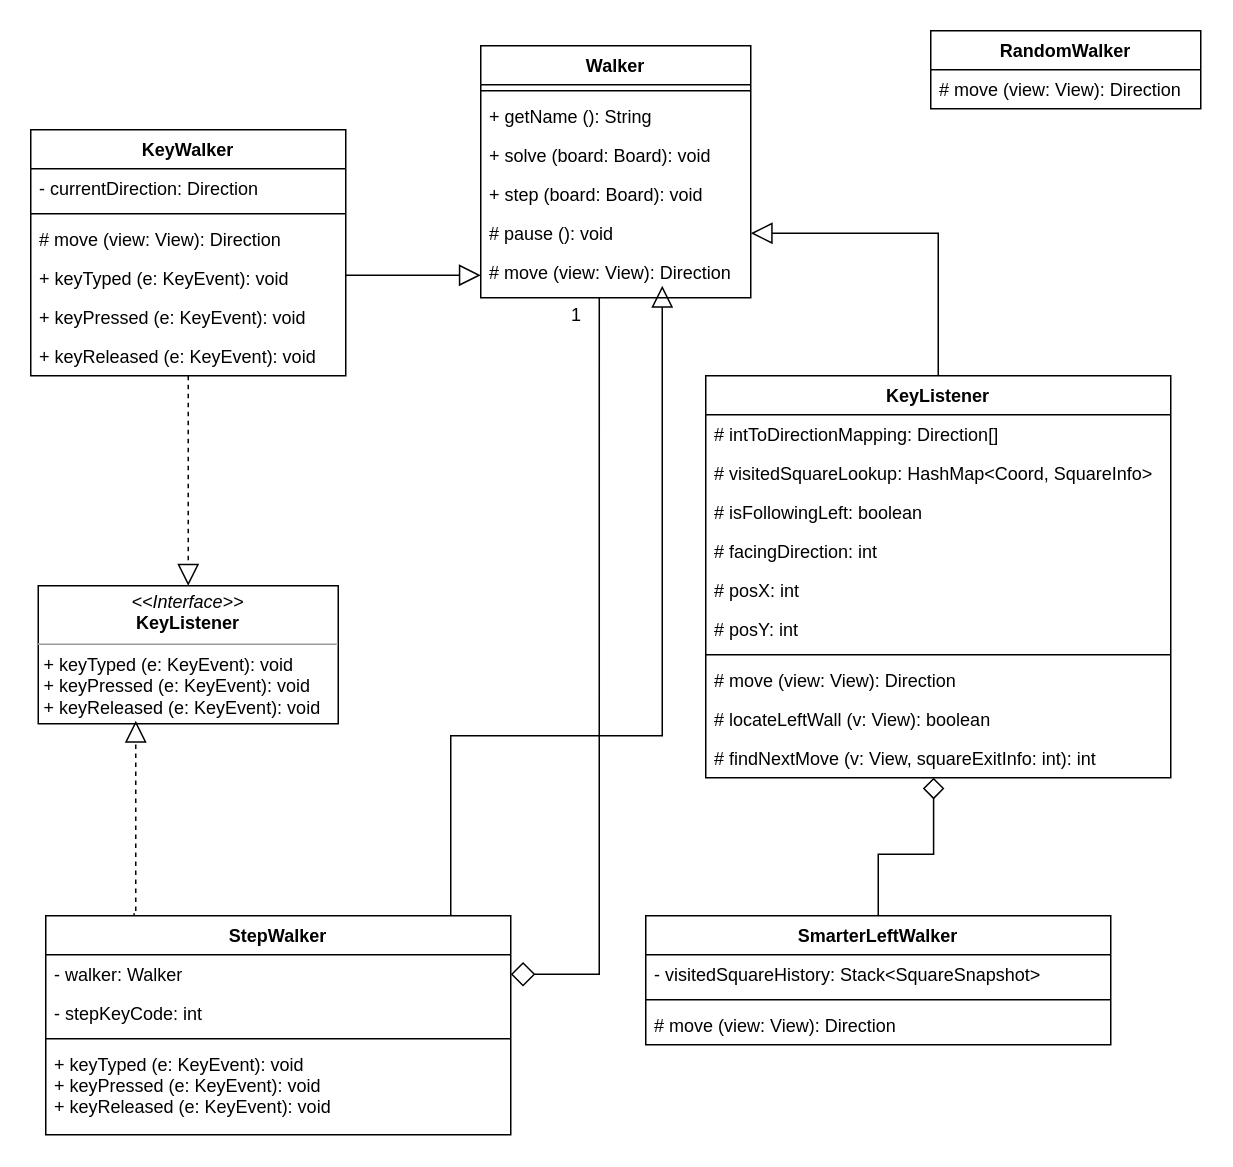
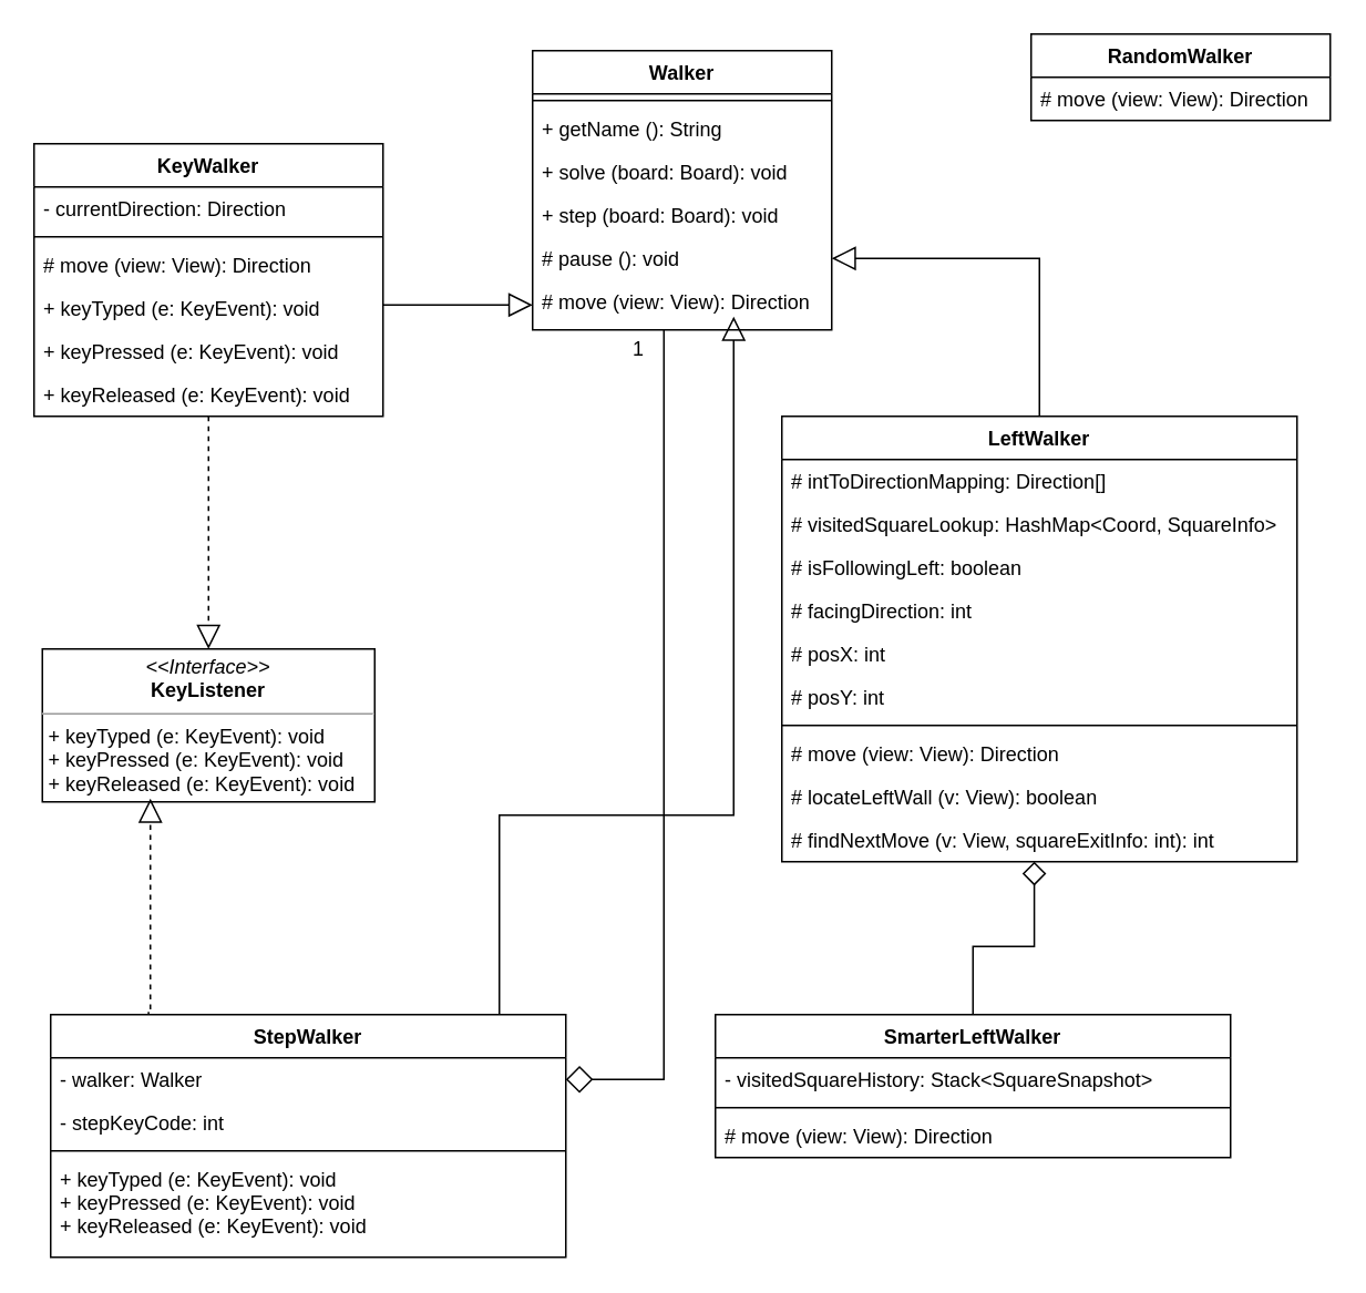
  <mxCell id="0" />
  <mxCell id="1" parent="0" />
  <mxCell id="2" value="&lt;p style=&quot;margin: 0px ; margin-top: 4px ; text-align: center&quot;&gt;&lt;i&gt;&amp;lt;&amp;lt;Interface&amp;gt;&amp;gt;&lt;/i&gt;&lt;br&gt;&lt;b&gt;KeyListener&lt;/b&gt;&lt;/p&gt;&lt;hr size=&quot;1&quot;&gt;&lt;p style=&quot;margin: 0px 0px 0px 4px&quot;&gt;+ keyTyped (e: KeyEvent): void&lt;br&gt;+ keyPressed (e: KeyEvent): void&lt;br&gt;&lt;/p&gt;&lt;p style=&quot;margin: 0px 0px 0px 4px&quot;&gt;+ keyReleased (e: KeyEvent): void&lt;/p&gt;" style="verticalAlign=top;align=left;overflow=fill;fontSize=12;fontFamily=Helvetica;html=1;" parent="1" vertex="1"><mxGeometry x="25" y="390" width="200" height="92" as="geometry" /></mxCell>
  <mxCell id="3" value="Walker" style="swimlane;fontStyle=1;align=center;verticalAlign=top;childLayout=stackLayout;horizontal=1;startSize=26;horizontalStack=0;resizeParent=1;resizeParentMax=0;resizeLast=0;collapsible=1;marginBottom=0;" parent="1" vertex="1"><mxGeometry x="320" y="30" width="180" height="168" as="geometry" /></mxCell>
  <mxCell id="4" value="" style="line;strokeWidth=1;fillColor=none;align=left;verticalAlign=middle;spacingTop=-1;spacingLeft=3;spacingRight=3;rotatable=0;labelPosition=right;points=[];portConstraint=eastwest;" vertex="1" parent="3"><mxGeometry y="26" width="180" height="8" as="geometry" /></mxCell>
  <mxCell id="5" value="+ getName (): String" style="text;strokeColor=none;fillColor=none;align=left;verticalAlign=top;spacingLeft=4;spacingRight=4;overflow=hidden;rotatable=0;points=[[0,0.5],[1,0.5]];portConstraint=eastwest;" parent="3" vertex="1"><mxGeometry y="34" width="180" height="26" as="geometry" /></mxCell>
  <mxCell id="6" value="+ solve (board: Board): void" style="text;strokeColor=none;fillColor=none;align=left;verticalAlign=top;spacingLeft=4;spacingRight=4;overflow=hidden;rotatable=0;points=[[0,0.5],[1,0.5]];portConstraint=eastwest;imageHeight=24;" parent="3" vertex="1"><mxGeometry y="60" width="180" height="26" as="geometry" /></mxCell>
  <mxCell id="7" value="+ step (board: Board): void" style="text;strokeColor=none;fillColor=none;align=left;verticalAlign=top;spacingLeft=4;spacingRight=4;overflow=hidden;rotatable=0;points=[[0,0.5],[1,0.5]];portConstraint=eastwest;" parent="3" vertex="1"><mxGeometry y="86" width="180" height="26" as="geometry" /></mxCell>
  <mxCell id="8" value="# pause (): void" style="text;strokeColor=none;fillColor=none;align=left;verticalAlign=top;spacingLeft=4;spacingRight=4;overflow=hidden;rotatable=0;points=[[0,0.5],[1,0.5]];portConstraint=eastwest;" parent="3" vertex="1"><mxGeometry y="112" width="180" height="26" as="geometry" /></mxCell>
  <mxCell id="9" value="# move (view: View): Direction" style="text;strokeColor=none;fillColor=none;align=left;verticalAlign=top;spacingLeft=4;spacingRight=4;overflow=hidden;rotatable=0;points=[[0,0.5],[1,0.5]];portConstraint=eastwest;" parent="3" vertex="1"><mxGeometry y="138" width="180" height="30" as="geometry" /></mxCell>
  <mxCell id="10" style="edgeStyle=orthogonalEdgeStyle;rounded=0;orthogonalLoop=1;jettySize=auto;html=1;endArrow=block;endFill=0;startSize=6;endSize=12;entryX=1;entryY=0.5;entryDx=0;entryDy=0;" edge="1" parent="1" source="11" target="8"><mxGeometry relative="1" as="geometry"><mxPoint x="412" y="191" as="targetPoint" /></mxGeometry></mxCell>
- <mxCell id="11" value="KeyListener" style="swimlane;fontStyle=1;align=center;verticalAlign=top;childLayout=stackLayout;horizontal=1;startSize=26;horizontalStack=0;resizeParent=1;resizeParentMax=0;resizeLast=0;collapsible=1;marginBottom=0;" parent="1" vertex="1"><mxGeometry x="470" y="250" width="310" height="268" as="geometry" /></mxCell>
+ <mxCell id="11" value="LeftWalker" style="swimlane;fontStyle=1;align=center;verticalAlign=top;childLayout=stackLayout;horizontal=1;startSize=26;horizontalStack=0;resizeParent=1;resizeParentMax=0;resizeLast=0;collapsible=1;marginBottom=0;" parent="1" vertex="1"><mxGeometry x="470" y="250" width="310" height="268" as="geometry" /></mxCell>
  <mxCell id="12" value="# intToDirectionMapping: Direction[]" style="text;strokeColor=none;fillColor=none;align=left;verticalAlign=top;spacingLeft=4;spacingRight=4;overflow=hidden;rotatable=0;points=[[0,0.5],[1,0.5]];portConstraint=eastwest;" parent="11" vertex="1"><mxGeometry y="26" width="310" height="26" as="geometry" /></mxCell>
  <mxCell id="13" value="# visitedSquareLookup: HashMap&lt;Coord, SquareInfo&gt;" style="text;strokeColor=none;fillColor=none;align=left;verticalAlign=top;spacingLeft=4;spacingRight=4;overflow=hidden;rotatable=0;points=[[0,0.5],[1,0.5]];portConstraint=eastwest;" parent="11" vertex="1"><mxGeometry y="52" width="310" height="26" as="geometry" /></mxCell>
  <mxCell id="14" value="# isFollowingLeft: boolean" style="text;strokeColor=none;fillColor=none;align=left;verticalAlign=top;spacingLeft=4;spacingRight=4;overflow=hidden;rotatable=0;points=[[0,0.5],[1,0.5]];portConstraint=eastwest;" parent="11" vertex="1"><mxGeometry y="78" width="310" height="26" as="geometry" /></mxCell>
  <mxCell id="15" value="# facingDirection: int" style="text;strokeColor=none;fillColor=none;align=left;verticalAlign=top;spacingLeft=4;spacingRight=4;overflow=hidden;rotatable=0;points=[[0,0.5],[1,0.5]];portConstraint=eastwest;" parent="11" vertex="1"><mxGeometry y="104" width="310" height="26" as="geometry" /></mxCell>
  <mxCell id="16" value="# posX: int" style="text;strokeColor=none;fillColor=none;align=left;verticalAlign=top;spacingLeft=4;spacingRight=4;overflow=hidden;rotatable=0;points=[[0,0.5],[1,0.5]];portConstraint=eastwest;" parent="11" vertex="1"><mxGeometry y="130" width="310" height="26" as="geometry" /></mxCell>
  <mxCell id="17" value="# posY: int" style="text;strokeColor=none;fillColor=none;align=left;verticalAlign=top;spacingLeft=4;spacingRight=4;overflow=hidden;rotatable=0;points=[[0,0.5],[1,0.5]];portConstraint=eastwest;" parent="11" vertex="1"><mxGeometry y="156" width="310" height="26" as="geometry" /></mxCell>
  <mxCell id="18" value="" style="line;strokeWidth=1;fillColor=none;align=left;verticalAlign=middle;spacingTop=-1;spacingLeft=3;spacingRight=3;rotatable=0;labelPosition=right;points=[];portConstraint=eastwest;" parent="11" vertex="1"><mxGeometry y="182" width="310" height="8" as="geometry" /></mxCell>
  <mxCell id="19" value="# move (view: View): Direction" style="text;strokeColor=none;fillColor=none;align=left;verticalAlign=top;spacingLeft=4;spacingRight=4;overflow=hidden;rotatable=0;points=[[0,0.5],[1,0.5]];portConstraint=eastwest;" parent="11" vertex="1"><mxGeometry y="190" width="310" height="26" as="geometry" /></mxCell>
  <mxCell id="20" value="# locateLeftWall (v: View): boolean" style="text;strokeColor=none;fillColor=none;align=left;verticalAlign=top;spacingLeft=4;spacingRight=4;overflow=hidden;rotatable=0;points=[[0,0.5],[1,0.5]];portConstraint=eastwest;" parent="11" vertex="1"><mxGeometry y="216" width="310" height="26" as="geometry" /></mxCell>
  <mxCell id="21" value="# findNextMove (v: View, squareExitInfo: int): int" style="text;strokeColor=none;fillColor=none;align=left;verticalAlign=top;spacingLeft=4;spacingRight=4;overflow=hidden;rotatable=0;points=[[0,0.5],[1,0.5]];portConstraint=eastwest;" parent="11" vertex="1"><mxGeometry y="242" width="310" height="26" as="geometry" /></mxCell>
  <mxCell id="22" style="edgeStyle=orthogonalEdgeStyle;rounded=0;orthogonalLoop=1;jettySize=auto;html=1;startSize=6;endArrow=block;endFill=0;endSize=12;entryX=0;entryY=0.5;entryDx=0;entryDy=0;" edge="1" parent="1" source="36" target="9"><mxGeometry relative="1" as="geometry"><mxPoint x="300" y="170" as="targetPoint" /><Array as="points"><mxPoint x="170" y="175" /></Array></mxGeometry></mxCell>
  <mxCell id="23" style="edgeStyle=orthogonalEdgeStyle;rounded=0;orthogonalLoop=1;jettySize=auto;html=1;entryX=0.49;entryY=1;entryDx=0;entryDy=0;entryPerimeter=0;startSize=6;endArrow=diamond;endFill=0;endSize=12;" edge="1" parent="1" source="24" target="21"><mxGeometry relative="1" as="geometry" /></mxCell>
  <mxCell id="24" value="SmarterLeftWalker" style="swimlane;fontStyle=1;align=center;verticalAlign=top;childLayout=stackLayout;horizontal=1;startSize=26;horizontalStack=0;resizeParent=1;resizeParentMax=0;resizeLast=0;collapsible=1;marginBottom=0;" vertex="1" parent="1"><mxGeometry x="430" y="610" width="310" height="86" as="geometry" /></mxCell>
  <mxCell id="25" value="- visitedSquareHistory: Stack&lt;SquareSnapshot&gt;" style="text;strokeColor=none;fillColor=none;align=left;verticalAlign=top;spacingLeft=4;spacingRight=4;overflow=hidden;rotatable=0;points=[[0,0.5],[1,0.5]];portConstraint=eastwest;" vertex="1" parent="24"><mxGeometry y="26" width="310" height="26" as="geometry" /></mxCell>
  <mxCell id="26" value="" style="line;strokeWidth=1;fillColor=none;align=left;verticalAlign=middle;spacingTop=-1;spacingLeft=3;spacingRight=3;rotatable=0;labelPosition=right;points=[];portConstraint=eastwest;" vertex="1" parent="24"><mxGeometry y="52" width="310" height="8" as="geometry" /></mxCell>
  <mxCell id="27" value="# move (view: View): Direction" style="text;strokeColor=none;fillColor=none;align=left;verticalAlign=top;spacingLeft=4;spacingRight=4;overflow=hidden;rotatable=0;points=[[0,0.5],[1,0.5]];portConstraint=eastwest;" vertex="1" parent="24"><mxGeometry y="60" width="310" height="26" as="geometry" /></mxCell>
  <mxCell id="28" style="edgeStyle=orthogonalEdgeStyle;rounded=0;orthogonalLoop=1;jettySize=auto;html=1;startSize=6;endArrow=block;endFill=0;endSize=12;" edge="1" parent="1" source="30"><mxGeometry relative="1" as="geometry"><mxPoint x="441" y="190" as="targetPoint" /><Array as="points"><mxPoint x="300" y="490" /><mxPoint x="441" y="490" /></Array></mxGeometry></mxCell>
  <mxCell id="29" style="edgeStyle=orthogonalEdgeStyle;rounded=0;orthogonalLoop=1;jettySize=auto;html=1;exitX=0.19;exitY=-0.012;exitDx=0;exitDy=0;startSize=6;endArrow=block;endFill=0;endSize=12;exitPerimeter=0;dashed=1;entryX=0.325;entryY=0.978;entryDx=0;entryDy=0;entryPerimeter=0;" edge="1" parent="1" source="30" target="2"><mxGeometry relative="1" as="geometry"><mxPoint x="90" y="530" as="targetPoint" /><Array as="points"><mxPoint x="89" y="610" /><mxPoint x="90" y="610" /></Array></mxGeometry></mxCell>
  <mxCell id="30" value="StepWalker" style="swimlane;fontStyle=1;align=center;verticalAlign=top;childLayout=stackLayout;horizontal=1;startSize=26;horizontalStack=0;resizeParent=1;resizeParentMax=0;resizeLast=0;collapsible=1;marginBottom=0;" vertex="1" parent="1"><mxGeometry x="30" y="610" width="310" height="146" as="geometry" /></mxCell>
  <mxCell id="31" value="- walker: Walker" style="text;strokeColor=none;fillColor=none;align=left;verticalAlign=top;spacingLeft=4;spacingRight=4;overflow=hidden;rotatable=0;points=[[0,0.5],[1,0.5]];portConstraint=eastwest;" vertex="1" parent="30"><mxGeometry y="26" width="310" height="26" as="geometry" /></mxCell>
  <mxCell id="32" value="- stepKeyCode: int" style="text;strokeColor=none;fillColor=none;align=left;verticalAlign=top;spacingLeft=4;spacingRight=4;overflow=hidden;rotatable=0;points=[[0,0.5],[1,0.5]];portConstraint=eastwest;" vertex="1" parent="30"><mxGeometry y="52" width="310" height="26" as="geometry" /></mxCell>
  <mxCell id="33" value="" style="line;strokeWidth=1;fillColor=none;align=left;verticalAlign=middle;spacingTop=-1;spacingLeft=3;spacingRight=3;rotatable=0;labelPosition=right;points=[];portConstraint=eastwest;" vertex="1" parent="30"><mxGeometry y="78" width="310" height="8" as="geometry" /></mxCell>
  <mxCell id="34" value="+ keyTyped (e: KeyEvent): void&#10;+ keyPressed (e: KeyEvent): void&#10;+ keyReleased (e: KeyEvent): void" style="text;strokeColor=none;fillColor=none;align=left;verticalAlign=top;spacingLeft=4;spacingRight=4;overflow=hidden;rotatable=0;points=[[0,0.5],[1,0.5]];portConstraint=eastwest;" vertex="1" parent="30"><mxGeometry y="86" width="310" height="60" as="geometry" /></mxCell>
  <mxCell id="35" style="edgeStyle=orthogonalEdgeStyle;rounded=0;orthogonalLoop=1;jettySize=auto;html=1;entryX=0.5;entryY=0;entryDx=0;entryDy=0;dashed=1;startSize=6;endArrow=block;endFill=0;endSize=12;" edge="1" parent="1" source="36" target="2"><mxGeometry relative="1" as="geometry" /></mxCell>
  <mxCell id="36" value="KeyWalker" style="swimlane;fontStyle=1;align=center;verticalAlign=top;childLayout=stackLayout;horizontal=1;startSize=26;horizontalStack=0;resizeParent=1;resizeParentMax=0;resizeLast=0;collapsible=1;marginBottom=0;" parent="1" vertex="1"><mxGeometry x="20" y="86" width="210" height="164" as="geometry" /></mxCell>
  <mxCell id="37" value="- currentDirection: Direction" style="text;strokeColor=none;fillColor=none;align=left;verticalAlign=top;spacingLeft=4;spacingRight=4;overflow=hidden;rotatable=0;points=[[0,0.5],[1,0.5]];portConstraint=eastwest;" parent="36" vertex="1"><mxGeometry y="26" width="210" height="26" as="geometry" /></mxCell>
  <mxCell id="38" value="" style="line;strokeWidth=1;fillColor=none;align=left;verticalAlign=middle;spacingTop=-1;spacingLeft=3;spacingRight=3;rotatable=0;labelPosition=right;points=[];portConstraint=eastwest;" parent="36" vertex="1"><mxGeometry y="52" width="210" height="8" as="geometry" /></mxCell>
  <mxCell id="39" value="# move (view: View): Direction" style="text;strokeColor=none;fillColor=none;align=left;verticalAlign=top;spacingLeft=4;spacingRight=4;overflow=hidden;rotatable=0;points=[[0,0.5],[1,0.5]];portConstraint=eastwest;" parent="36" vertex="1"><mxGeometry y="60" width="210" height="26" as="geometry" /></mxCell>
  <mxCell id="40" value="+ keyTyped (e: KeyEvent): void" style="text;strokeColor=none;fillColor=none;align=left;verticalAlign=top;spacingLeft=4;spacingRight=4;overflow=hidden;rotatable=0;points=[[0,0.5],[1,0.5]];portConstraint=eastwest;" parent="36" vertex="1"><mxGeometry y="86" width="210" height="26" as="geometry" /></mxCell>
  <mxCell id="41" value="+ keyPressed (e: KeyEvent): void" style="text;strokeColor=none;fillColor=none;align=left;verticalAlign=top;spacingLeft=4;spacingRight=4;overflow=hidden;rotatable=0;points=[[0,0.5],[1,0.5]];portConstraint=eastwest;" parent="36" vertex="1"><mxGeometry y="112" width="210" height="26" as="geometry" /></mxCell>
  <mxCell id="42" value="+ keyReleased (e: KeyEvent): void" style="text;strokeColor=none;fillColor=none;align=left;verticalAlign=top;spacingLeft=4;spacingRight=4;overflow=hidden;rotatable=0;points=[[0,0.5],[1,0.5]];portConstraint=eastwest;" parent="36" vertex="1"><mxGeometry y="138" width="210" height="26" as="geometry" /></mxCell>
  <mxCell id="43" value="RandomWalker" style="swimlane;fontStyle=1;align=center;verticalAlign=top;childLayout=stackLayout;horizontal=1;startSize=26;horizontalStack=0;resizeParent=1;resizeParentMax=0;resizeLast=0;collapsible=1;marginBottom=0;" parent="1" vertex="1"><mxGeometry x="620" y="20" width="180" height="52" as="geometry" /></mxCell>
  <mxCell id="44" value="# move (view: View): Direction" style="text;strokeColor=none;fillColor=none;align=left;verticalAlign=top;spacingLeft=4;spacingRight=4;overflow=hidden;rotatable=0;points=[[0,0.5],[1,0.5]];portConstraint=eastwest;" parent="43" vertex="1"><mxGeometry y="26" width="180" height="26" as="geometry" /></mxCell>
  <mxCell id="45" style="edgeStyle=orthogonalEdgeStyle;rounded=0;orthogonalLoop=1;jettySize=auto;html=1;entryX=0.439;entryY=1;entryDx=0;entryDy=0;entryPerimeter=0;startSize=14;endArrow=none;endFill=0;endSize=12;startArrow=diamond;startFill=0;sourcePerimeterSpacing=5;exitX=1;exitY=0.5;exitDx=0;exitDy=0;" edge="1" parent="1" source="31" target="9"><mxGeometry relative="1" as="geometry" /></mxCell>
  <mxCell id="46" value="1" style="text;html=1;strokeColor=none;fillColor=none;align=center;verticalAlign=middle;whiteSpace=wrap;rounded=0;" vertex="1" parent="1"><mxGeometry x="364" y="200" width="40" height="20" as="geometry" /></mxCell>
